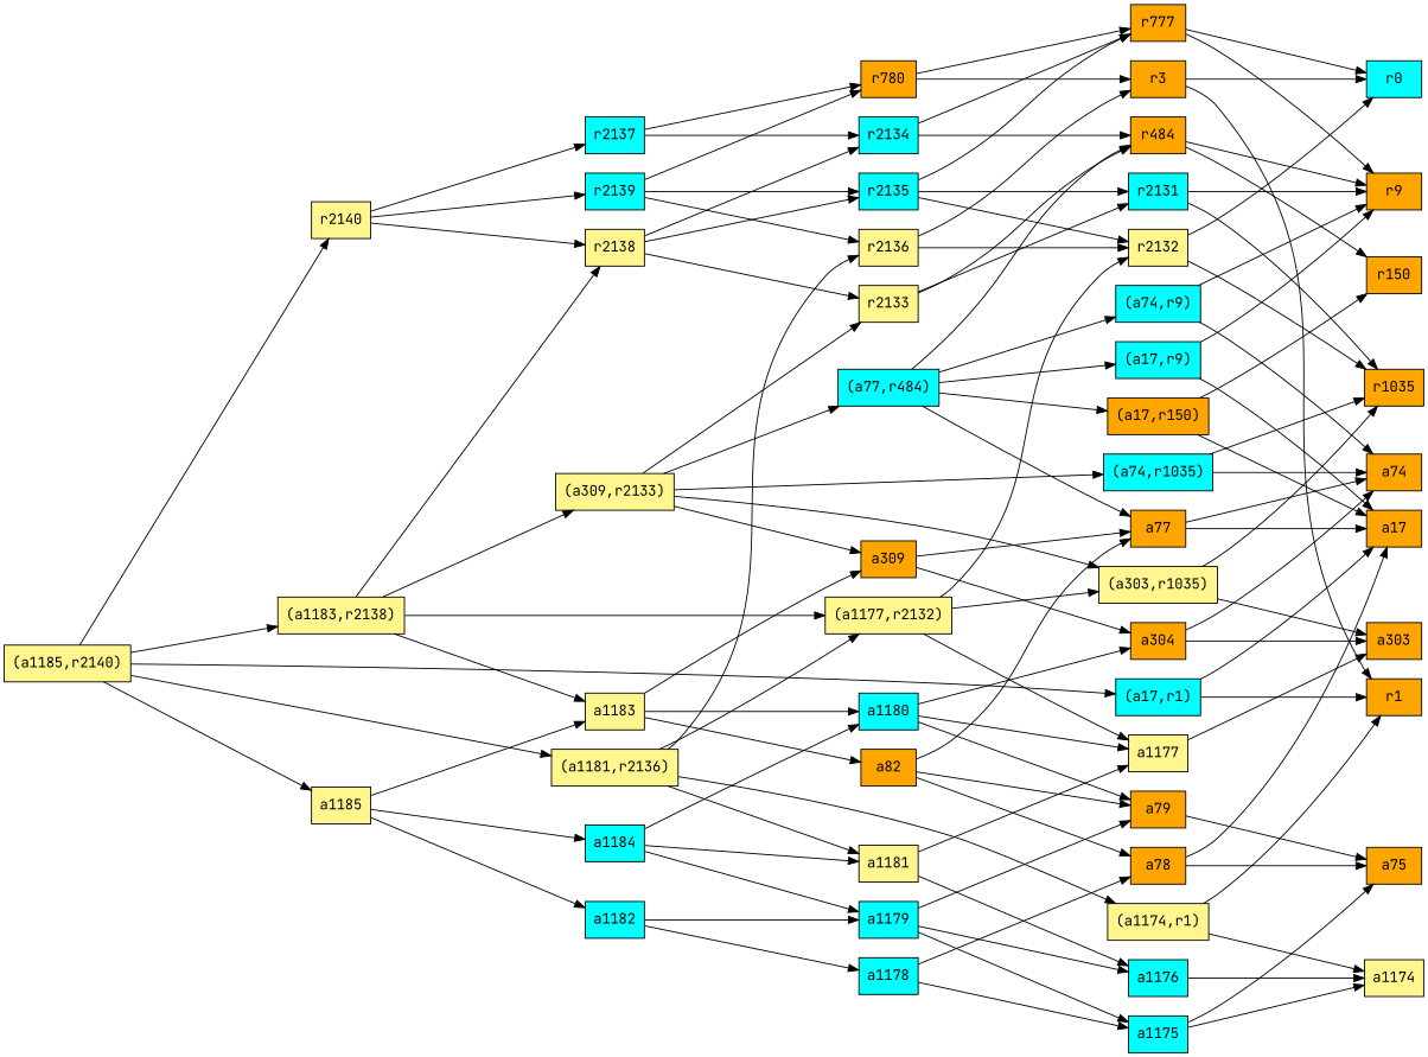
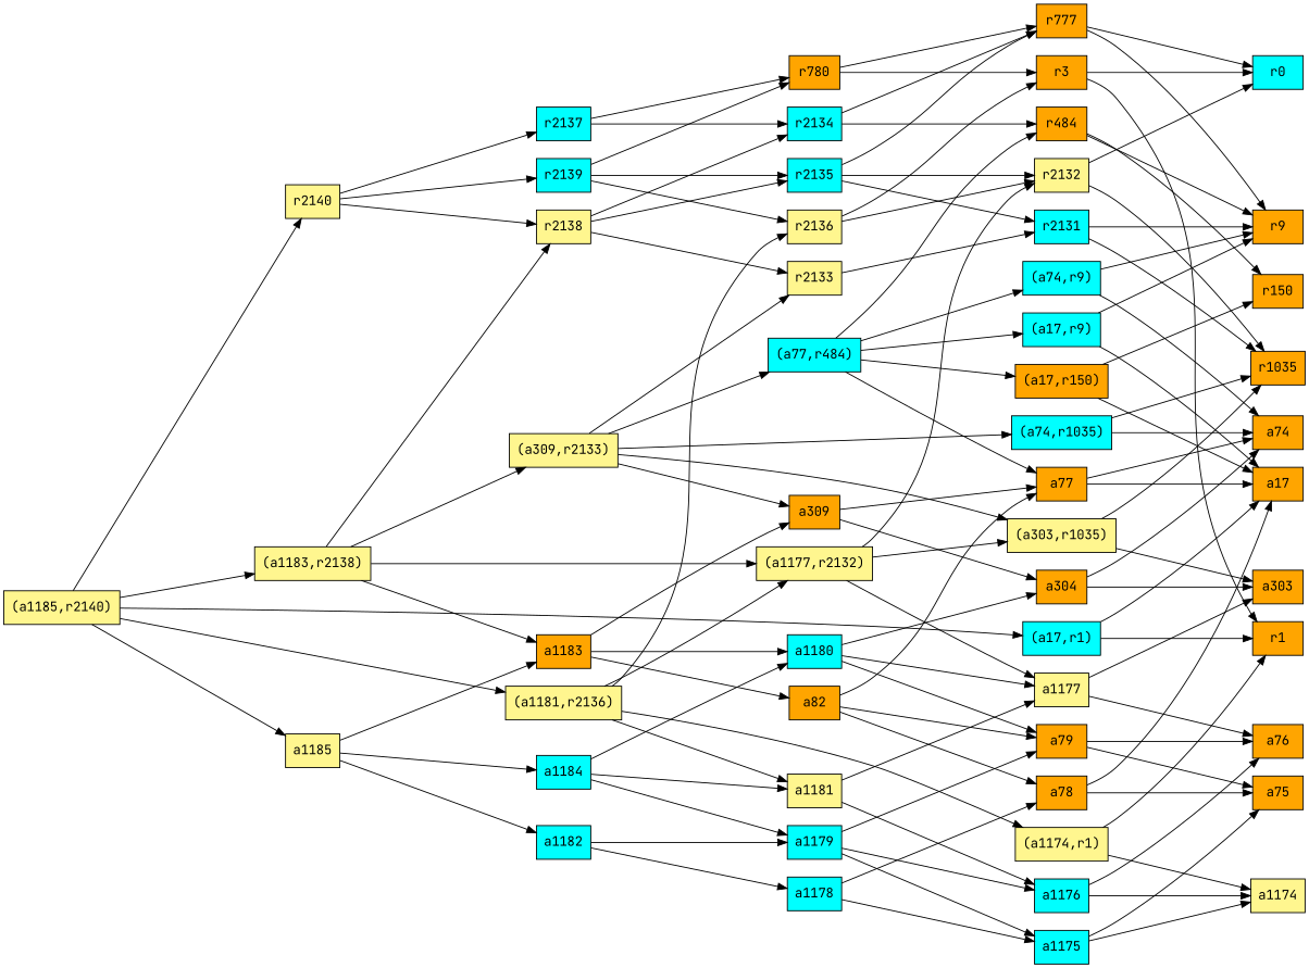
  digraph {
    fontname="JetBrains Mono"
    rankdir=LR
    ranksep=2.0
    node [fillcolor=orange fontname="JetBrains Mono" shape=record style=filled]
    edge [fontname="JetBrains Mono"]
    n1 [fillcolor=khaki1 label="{r2138}"]
    n2 [fillcolor=khaki1 label="{r2133}"]
    n3 [fillcolor=cyan label="{r2134}"]
    n4 [fillcolor=cyan label="{r2135}"]
    n5 [fillcolor=cyan label="{r2131}"]
    n6 [label="{r484}"]
    n7 [label="{r777}"]
    n8 [fillcolor=khaki1 label="{r2132}"]
    n9 [label="{a74}"]
    n10 [label="{a79}"]
+   n11 [label="{a76}"]
    n12 [label="{a75}"]
    n13 [label="{a304}"]
    n14 [label="{a303}"]
    n15 [fillcolor=cyan label="{(a74,r9)}"]
    n16 [label="{r9}"]
    n17 [label="{r1035}"]
    n18 [fillcolor=khaki1 label="{(a1177,r2132)}"]
    n19 [fillcolor=khaki1 label="{(a303,r1035)}"]
    n20 [fillcolor=khaki1 label="{a1177}"]
    n21 [fillcolor=cyan label="{r0}"]
    n22 [label="{a77}"]
    n23 [label="{a17}"]
    n24 [label="{r150}"]
-   n25 [fillcolor=khaki1 label="{a1183}"]
+   n25 [label="{a1183}"]
    n26 [label="{a82}"]
    n27 [fillcolor=cyan label="{a1180}"]
    n28 [label="{a309}"]
    n29 [label="{a78}"]
    n30 [fillcolor=khaki1 label="{a1174}"]
    n31 [fillcolor=khaki1 label="{a1181}"]
    n32 [fillcolor=cyan label="{a1176}"]
    n33 [fillcolor=cyan label="{(a17,r1)}"]
    n34 [label="{r1}"]
    n35 [fillcolor=cyan label="{r2137}"]
    n36 [label="{r780}"]
    n37 [label="{r3}"]
    n38 [fillcolor=cyan label="{(a74,r1035)}"]
    n39 [fillcolor=khaki1 label="{(a1185,r2140)}"]
    n40 [fillcolor=khaki1 label="{(a1181,r2136)}"]
    n41 [fillcolor=khaki1 label="{a1185}"]
    n42 [fillcolor=khaki1 label="{r2140}"]
    n43 [fillcolor=khaki1 label="{(a1183,r2138)}"]
    n44 [fillcolor=khaki1 label="{r2136}"]
    n45 [fillcolor=khaki1 label="{(a1174,r1)}"]
    n46 [fillcolor=cyan label="{a1182}"]
    n47 [fillcolor=cyan label="{a1184}"]
    n48 [fillcolor=cyan label="{r2139}"]
    n49 [fillcolor=khaki1 label="{(a309,r2133)}"]
    n50 [fillcolor=cyan label="{a1178}"]
    n51 [fillcolor=cyan label="{a1179}"]
    n52 [fillcolor=cyan label="{a1175}"]
    n53 [fillcolor=cyan label="{(a77,r484)}"]
    n54 [fillcolor=cyan label="{(a17,r9)}"]
    n55 [label="{(a17,r150)}"]
    n1 -> n2
    n1 -> n3
    n1 -> n4
    n2 -> n5
-   n2 -> n6
    n3 -> n6
    n3 -> n7
    n4 -> n5
    n4 -> n7
    n4 -> n8
    n5 -> n16
    n5 -> n17
    n6 -> n16
    n6 -> n24
    n7 -> n16
    n7 -> n21
    n8 -> n17
    n8 -> n21
+   n10 -> n11
    n10 -> n12
    n13 -> n9
    n13 -> n14
    n15 -> n9
    n15 -> n16
    n18 -> n8
    n18 -> n19
    n18 -> n20
    n19 -> n14
    n19 -> n17
+   n20 -> n11
    n20 -> n14
    n22 -> n9
    n22 -> n23
    n25 -> n26
    n25 -> n27
    n25 -> n28
    n26 -> n10
    n26 -> n22
    n26 -> n29
    n27 -> n10
    n27 -> n13
    n27 -> n20
    n28 -> n13
    n28 -> n22
    n29 -> n12
    n29 -> n23
    n31 -> n20
    n31 -> n32
+   n32 -> n11
    n32 -> n30
    n33 -> n23
    n33 -> n34
    n35 -> n3
    n35 -> n36
    n36 -> n7
    n36 -> n37
    n37 -> n21
    n37 -> n34
    n38 -> n9
    n38 -> n17
    n39 -> n33
    n39 -> n40
    n39 -> n41
    n39 -> n42
    n39 -> n43
    n40 -> n18
    n40 -> n31
    n40 -> n44
    n40 -> n45
    n41 -> n25
    n41 -> n46
    n41 -> n47
    n42 -> n1
    n42 -> n35
    n42 -> n48
    n43 -> n1
    n43 -> n18
    n43 -> n25
    n43 -> n49
    n44 -> n8
    n44 -> n37
    n45 -> n30
    n45 -> n34
    n46 -> n50
    n46 -> n51
    n47 -> n27
    n47 -> n31
    n47 -> n51
    n48 -> n4
    n48 -> n36
    n48 -> n44
    n49 -> n2
    n49 -> n19
    n49 -> n28
    n49 -> n38
    n49 -> n53
    n50 -> n29
    n50 -> n52
    n51 -> n10
    n51 -> n32
    n51 -> n52
    n52 -> n12
    n52 -> n30
    n53 -> n6
    n53 -> n15
    n53 -> n22
    n53 -> n54
    n53 -> n55
    n54 -> n16
    n54 -> n23
    n55 -> n23
    n55 -> n24
  }
